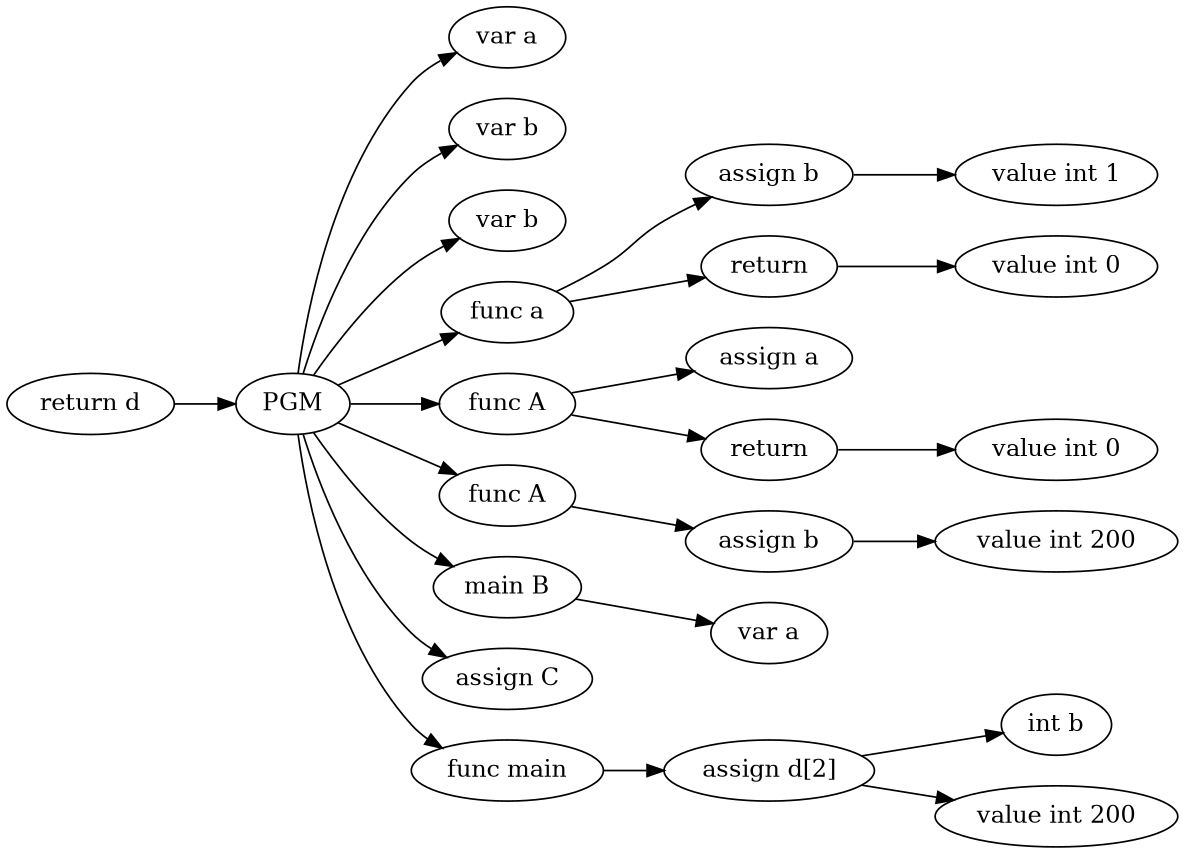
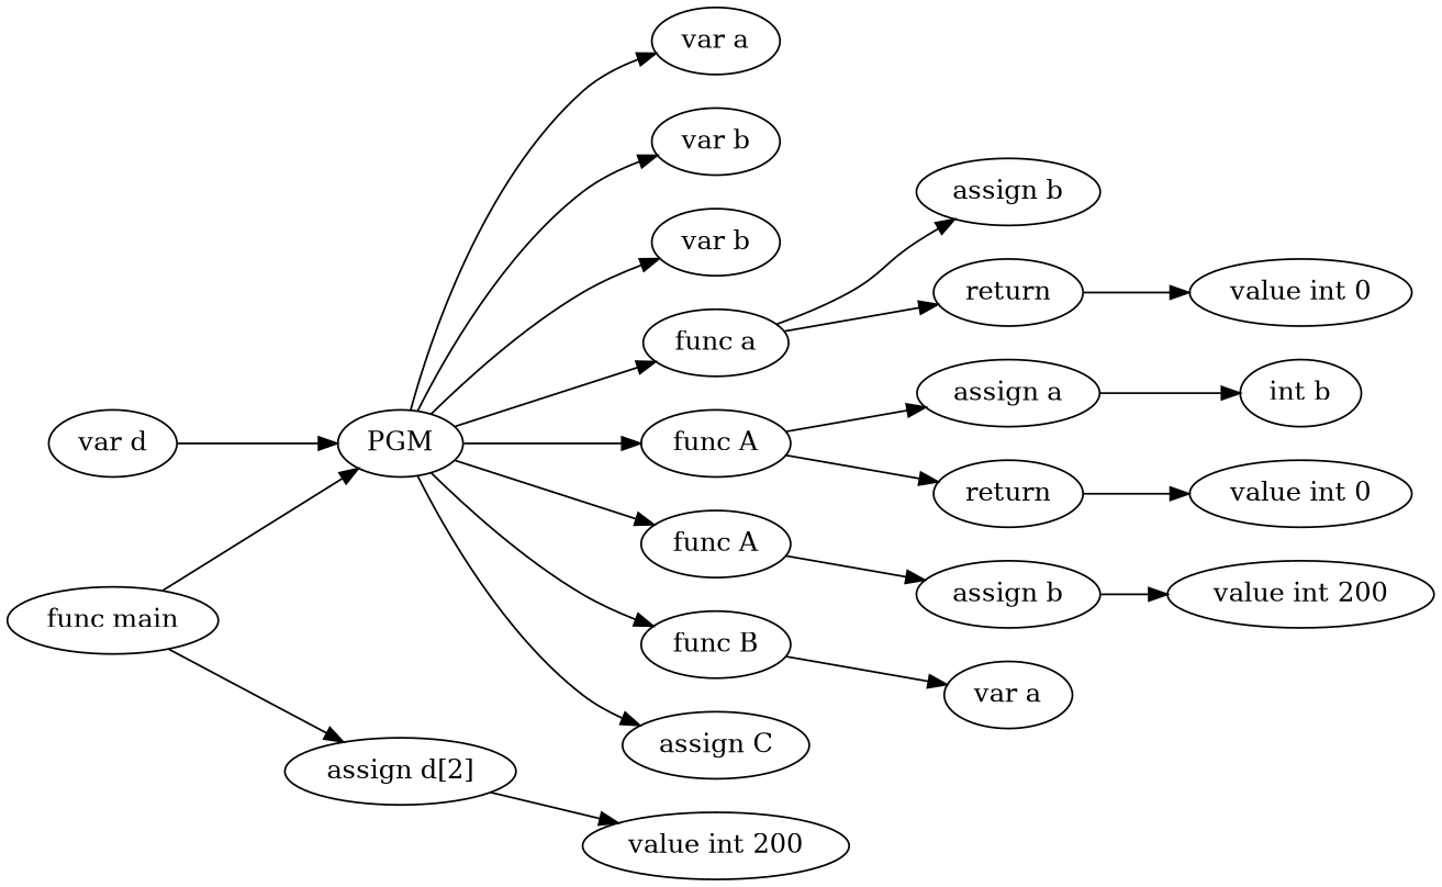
  digraph {
    rankdir=LR
    node [shape=ellipse]
    n1 [label=PGM]
    n2 [label="var a"]
    n3 [label="var b"]
    n4 [label="var b"]
    n5 [label="func a"]
    n6 [label="func A"]
    n7 [label="func A"]
-   n8 [label="main B"]
+   n8 [label="func B"]
    n9 [label="assign C"]
    n10 [label="func main"]
-   n11 [label="return d"]
+   n11 [label="var d"]
    n12 [label="assign b"]
    n13 [label=return]
    n14 [label="assign a"]
    n15 [label=return]
    n16 [label="assign b"]
    n17 [label="var a"]
    n18 [label="assign d[2]"]
-   n19 [label="value int 1"]
    n20 [label="value int 0"]
    n21 [label="int b"]
    n22 [label="value int 0"]
    n23 [label="value int 200"]
    n24 [label="value int 200"]
    n1 -> n2
    n1 -> n3
    n1 -> n4
    n1 -> n5
    n1 -> n6
    n1 -> n7
    n1 -> n8
    n1 -> n9
-   n1 -> n10
+   n10 -> n1
    n5 -> n12
    n5 -> n13
    n6 -> n14
    n6 -> n15
    n7 -> n16
    n8 -> n17
    n10 -> n18
    n11 -> n1
-   n12 -> n19
    n13 -> n20
-   n18 -> n21
+   n14 -> n21
    n15 -> n22
    n16 -> n23
    n18 -> n24
  }
